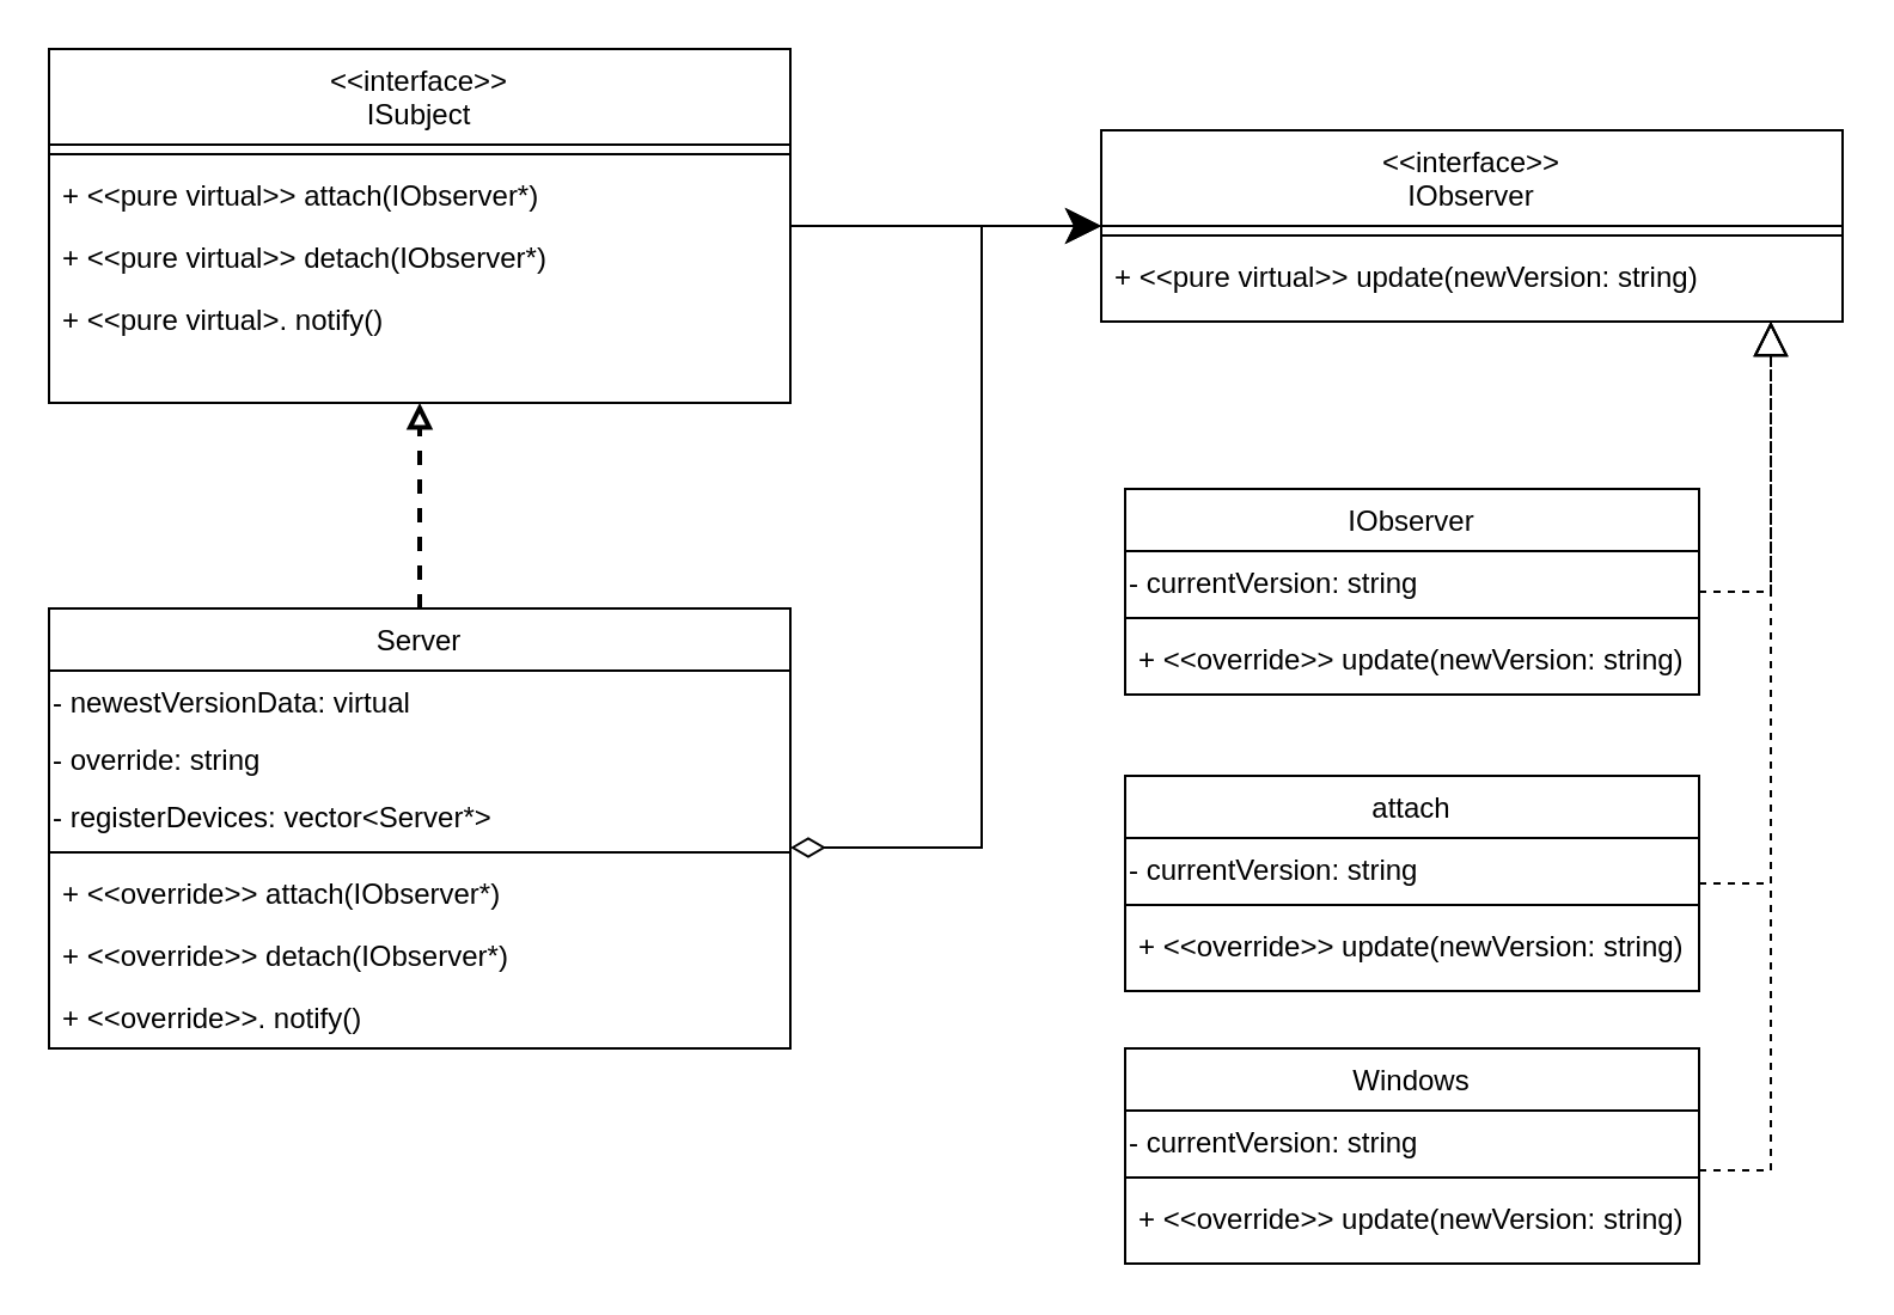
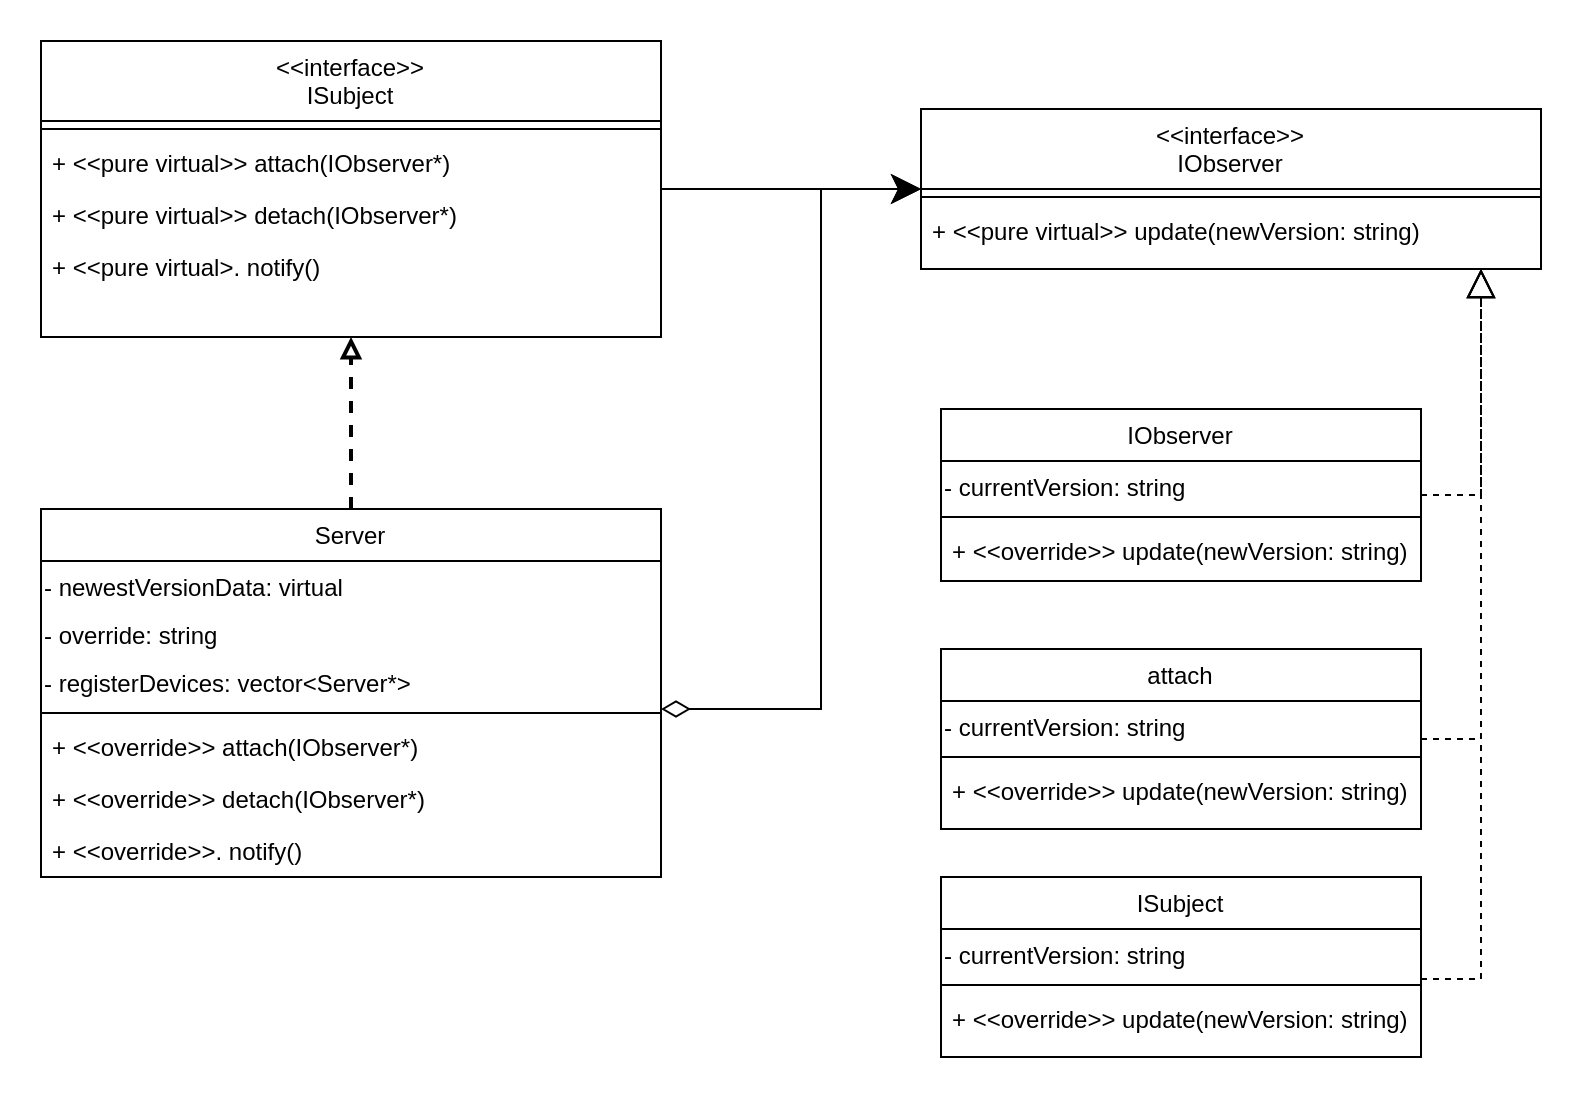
  <mxCell id="0" />
  <mxCell id="1" parent="0" />
  <mxCell id="2" style="edgeStyle=orthogonalEdgeStyle;rounded=0;orthogonalLoop=1;jettySize=auto;html=1;strokeWidth=2;dashed=1;endArrow=block;endFill=0;" edge="1" parent="1" source="4" target="28"><mxGeometry relative="1" as="geometry" /></mxCell>
  <mxCell id="3" style="edgeStyle=orthogonalEdgeStyle;rounded=0;orthogonalLoop=1;jettySize=auto;html=1;startArrow=diamondThin;startFill=0;endSize=12;startSize=12;" edge="1" parent="1" source="4" target="33"><mxGeometry relative="1" as="geometry"><Array as="points"><mxPoint x="410" y="354" /><mxPoint x="410" y="94" /></Array></mxGeometry></mxCell>
  <mxCell id="4" value="Server" style="swimlane;fontStyle=0;align=center;verticalAlign=top;childLayout=stackLayout;horizontal=1;startSize=26;horizontalStack=0;resizeParent=1;resizeLast=0;collapsible=1;marginBottom=0;rounded=0;shadow=0;strokeWidth=1;" vertex="1" parent="1"><mxGeometry x="20" y="254" width="310" height="184" as="geometry"><mxRectangle x="220" y="120" width="160" height="26" as="alternateBounds" /></mxGeometry></mxCell>
  <mxCell id="5" value="- newestVersionData: virtual" style="text;whiteSpace=wrap;html=1;" vertex="1" parent="4"><mxGeometry y="26" width="310" height="24" as="geometry" /></mxCell>
  <mxCell id="6" value="- override: string" style="text;whiteSpace=wrap;html=1;" vertex="1" parent="4"><mxGeometry y="50" width="310" height="24" as="geometry" /></mxCell>
  <mxCell id="7" value="- registerDevices: vector&amp;lt;Server*&amp;gt;" style="text;whiteSpace=wrap;html=1;" vertex="1" parent="4"><mxGeometry y="74" width="310" height="24" as="geometry" /></mxCell>
  <mxCell id="8" value="" style="line;html=1;strokeWidth=1;align=left;verticalAlign=middle;spacingTop=-1;spacingLeft=3;spacingRight=3;rotatable=0;labelPosition=right;points=[];portConstraint=eastwest;" vertex="1" parent="4"><mxGeometry y="98" width="310" height="8" as="geometry" /></mxCell>
  <mxCell id="9" value="+ &lt;&lt;override&gt;&gt; attach(IObserver*)" style="text;align=left;verticalAlign=top;spacingLeft=4;spacingRight=4;overflow=hidden;rotatable=0;points=[[0,0.5],[1,0.5]];portConstraint=eastwest;" vertex="1" parent="4"><mxGeometry y="106" width="310" height="26" as="geometry" /></mxCell>
  <mxCell id="10" value="+ &lt;&lt;override&gt;&gt; detach(IObserver*)" style="text;align=left;verticalAlign=top;spacingLeft=4;spacingRight=4;overflow=hidden;rotatable=0;points=[[0,0.5],[1,0.5]];portConstraint=eastwest;" vertex="1" parent="4"><mxGeometry y="132" width="310" height="26" as="geometry" /></mxCell>
  <mxCell id="11" value="+ &lt;&lt;override&gt;&gt;. notify()" style="text;align=left;verticalAlign=top;spacingLeft=4;spacingRight=4;overflow=hidden;rotatable=0;points=[[0,0.5],[1,0.5]];portConstraint=eastwest;" vertex="1" parent="4"><mxGeometry y="158" width="310" height="26" as="geometry" /></mxCell>
  <mxCell id="12" style="edgeStyle=orthogonalEdgeStyle;rounded=0;orthogonalLoop=1;jettySize=auto;html=1;dashed=1;endSize=12;endArrow=block;endFill=0;" edge="1" parent="1" source="13" target="33"><mxGeometry relative="1" as="geometry"><Array as="points"><mxPoint x="740" y="489" /></Array></mxGeometry></mxCell>
- <mxCell id="13" value="Windows" style="swimlane;fontStyle=0;align=center;verticalAlign=top;childLayout=stackLayout;horizontal=1;startSize=26;horizontalStack=0;resizeParent=1;resizeLast=0;collapsible=1;marginBottom=0;rounded=0;shadow=0;strokeWidth=1;" vertex="1" parent="1"><mxGeometry x="470" y="438" width="240" height="90" as="geometry"><mxRectangle x="220" y="120" width="160" height="26" as="alternateBounds" /></mxGeometry></mxCell>
+ <mxCell id="13" value="ISubject" style="swimlane;fontStyle=0;align=center;verticalAlign=top;childLayout=stackLayout;horizontal=1;startSize=26;horizontalStack=0;resizeParent=1;resizeLast=0;collapsible=1;marginBottom=0;rounded=0;shadow=0;strokeWidth=1;" vertex="1" parent="1"><mxGeometry x="470" y="438" width="240" height="90" as="geometry"><mxRectangle x="220" y="120" width="160" height="26" as="alternateBounds" /></mxGeometry></mxCell>
  <mxCell id="14" value="- currentVersion: string" style="text;whiteSpace=wrap;html=1;" vertex="1" parent="13"><mxGeometry y="26" width="240" height="24" as="geometry" /></mxCell>
  <mxCell id="15" value="" style="line;html=1;strokeWidth=1;align=left;verticalAlign=middle;spacingTop=-1;spacingLeft=3;spacingRight=3;rotatable=0;labelPosition=right;points=[];portConstraint=eastwest;" vertex="1" parent="13"><mxGeometry y="50" width="240" height="8" as="geometry" /></mxCell>
  <mxCell id="16" value="+ &lt;&lt;override&gt;&gt; update(newVersion: string)" style="text;align=left;verticalAlign=top;spacingLeft=4;spacingRight=4;overflow=hidden;rotatable=0;points=[[0,0.5],[1,0.5]];portConstraint=eastwest;" vertex="1" parent="13"><mxGeometry y="58" width="240" height="26" as="geometry" /></mxCell>
  <mxCell id="17" style="edgeStyle=orthogonalEdgeStyle;rounded=0;orthogonalLoop=1;jettySize=auto;html=1;dashed=1;endArrow=block;endFill=0;endSize=12;" edge="1" parent="1" source="18" target="33"><mxGeometry relative="1" as="geometry"><Array as="points"><mxPoint x="740" y="369" /></Array></mxGeometry></mxCell>
  <mxCell id="18" value="attach" style="swimlane;fontStyle=0;align=center;verticalAlign=top;childLayout=stackLayout;horizontal=1;startSize=26;horizontalStack=0;resizeParent=1;resizeLast=0;collapsible=1;marginBottom=0;rounded=0;shadow=0;strokeWidth=1;" vertex="1" parent="1"><mxGeometry x="470" y="324" width="240" height="90" as="geometry"><mxRectangle x="220" y="120" width="160" height="26" as="alternateBounds" /></mxGeometry></mxCell>
  <mxCell id="19" value="- currentVersion: string" style="text;whiteSpace=wrap;html=1;" vertex="1" parent="18"><mxGeometry y="26" width="240" height="24" as="geometry" /></mxCell>
  <mxCell id="20" value="" style="line;html=1;strokeWidth=1;align=left;verticalAlign=middle;spacingTop=-1;spacingLeft=3;spacingRight=3;rotatable=0;labelPosition=right;points=[];portConstraint=eastwest;" vertex="1" parent="18"><mxGeometry y="50" width="240" height="8" as="geometry" /></mxCell>
  <mxCell id="21" value="+ &lt;&lt;override&gt;&gt; update(newVersion: string)" style="text;align=left;verticalAlign=top;spacingLeft=4;spacingRight=4;overflow=hidden;rotatable=0;points=[[0,0.5],[1,0.5]];portConstraint=eastwest;" vertex="1" parent="18"><mxGeometry y="58" width="240" height="26" as="geometry" /></mxCell>
  <mxCell id="22" style="edgeStyle=orthogonalEdgeStyle;rounded=0;orthogonalLoop=1;jettySize=auto;html=1;dashed=1;endArrow=block;endFill=0;endSize=12;" edge="1" parent="1" source="23" target="33"><mxGeometry relative="1" as="geometry"><Array as="points"><mxPoint x="740" y="247" /></Array></mxGeometry></mxCell>
  <mxCell id="23" value="IObserver" style="swimlane;fontStyle=0;align=center;verticalAlign=top;childLayout=stackLayout;horizontal=1;startSize=26;horizontalStack=0;resizeParent=1;resizeLast=0;collapsible=1;marginBottom=0;rounded=0;shadow=0;strokeWidth=1;" vertex="1" parent="1"><mxGeometry x="470" y="204" width="240" height="86" as="geometry"><mxRectangle x="220" y="120" width="160" height="26" as="alternateBounds" /></mxGeometry></mxCell>
  <mxCell id="24" value="- currentVersion: string" style="text;whiteSpace=wrap;html=1;" vertex="1" parent="23"><mxGeometry y="26" width="240" height="24" as="geometry" /></mxCell>
  <mxCell id="25" value="" style="line;html=1;strokeWidth=1;align=left;verticalAlign=middle;spacingTop=-1;spacingLeft=3;spacingRight=3;rotatable=0;labelPosition=right;points=[];portConstraint=eastwest;" vertex="1" parent="23"><mxGeometry y="50" width="240" height="8" as="geometry" /></mxCell>
  <mxCell id="26" value="+ &lt;&lt;override&gt;&gt; update(newVersion: string)" style="text;align=left;verticalAlign=top;spacingLeft=4;spacingRight=4;overflow=hidden;rotatable=0;points=[[0,0.5],[1,0.5]];portConstraint=eastwest;" vertex="1" parent="23"><mxGeometry y="58" width="240" height="26" as="geometry" /></mxCell>
  <mxCell id="27" style="edgeStyle=orthogonalEdgeStyle;rounded=0;orthogonalLoop=1;jettySize=auto;html=1;endArrow=classic;endFill=1;endSize=12;" edge="1" parent="1" source="28" target="33"><mxGeometry relative="1" as="geometry" /></mxCell>
  <mxCell id="28" value="&lt;&lt;interface&gt;&gt;&#10;ISubject" style="swimlane;fontStyle=0;align=center;verticalAlign=top;childLayout=stackLayout;horizontal=1;startSize=40;horizontalStack=0;resizeParent=1;resizeLast=0;collapsible=1;marginBottom=0;rounded=0;shadow=0;strokeWidth=1;" vertex="1" parent="1"><mxGeometry x="20" y="20" width="310" height="148" as="geometry"><mxRectangle x="220" y="120" width="160" height="26" as="alternateBounds" /></mxGeometry></mxCell>
  <mxCell id="29" value="" style="line;html=1;strokeWidth=1;align=left;verticalAlign=middle;spacingTop=-1;spacingLeft=3;spacingRight=3;rotatable=0;labelPosition=right;points=[];portConstraint=eastwest;" vertex="1" parent="28"><mxGeometry y="40" width="310" height="8" as="geometry" /></mxCell>
  <mxCell id="30" value="+ &lt;&lt;pure virtual&gt;&gt; attach(IObserver*)" style="text;align=left;verticalAlign=top;spacingLeft=4;spacingRight=4;overflow=hidden;rotatable=0;points=[[0,0.5],[1,0.5]];portConstraint=eastwest;" vertex="1" parent="28"><mxGeometry y="48" width="310" height="26" as="geometry" /></mxCell>
  <mxCell id="31" value="+ &lt;&lt;pure virtual&gt;&gt; detach(IObserver*)" style="text;align=left;verticalAlign=top;spacingLeft=4;spacingRight=4;overflow=hidden;rotatable=0;points=[[0,0.5],[1,0.5]];portConstraint=eastwest;" vertex="1" parent="28"><mxGeometry y="74" width="310" height="26" as="geometry" /></mxCell>
  <mxCell id="32" value="+ &lt;&lt;pure virtual&gt;. notify()" style="text;align=left;verticalAlign=top;spacingLeft=4;spacingRight=4;overflow=hidden;rotatable=0;points=[[0,0.5],[1,0.5]];portConstraint=eastwest;" vertex="1" parent="28"><mxGeometry y="100" width="310" height="26" as="geometry" /></mxCell>
  <mxCell id="33" value="&lt;&lt;interface&gt;&gt;&#10;IObserver" style="swimlane;fontStyle=0;align=center;verticalAlign=top;childLayout=stackLayout;horizontal=1;startSize=40;horizontalStack=0;resizeParent=1;resizeLast=0;collapsible=1;marginBottom=0;rounded=0;shadow=0;strokeWidth=1;" vertex="1" parent="1"><mxGeometry x="460" y="54" width="310" height="80" as="geometry"><mxRectangle x="220" y="120" width="160" height="26" as="alternateBounds" /></mxGeometry></mxCell>
  <mxCell id="34" value="" style="line;html=1;strokeWidth=1;align=left;verticalAlign=middle;spacingTop=-1;spacingLeft=3;spacingRight=3;rotatable=0;labelPosition=right;points=[];portConstraint=eastwest;" vertex="1" parent="33"><mxGeometry y="40" width="310" height="8" as="geometry" /></mxCell>
  <mxCell id="35" value="+ &lt;&lt;pure virtual&gt;&gt; update(newVersion: string)" style="text;align=left;verticalAlign=top;spacingLeft=4;spacingRight=4;overflow=hidden;rotatable=0;points=[[0,0.5],[1,0.5]];portConstraint=eastwest;" vertex="1" parent="33"><mxGeometry y="48" width="310" height="26" as="geometry" /></mxCell>
